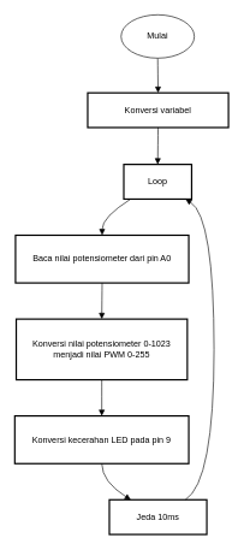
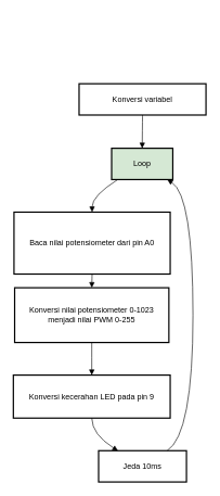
  <mxCell id="0" />
  <mxCell id="1" parent="0" />
  <mxCell id="2" value="Konversi variabel" style="whiteSpace=wrap;strokeWidth=2;" vertex="1" parent="1"><mxGeometry x="121" y="128" width="195" height="48" as="geometry" /></mxCell>
- <mxCell id="3" value="Loop" style="whiteSpace=wrap;strokeWidth=2;" vertex="1" parent="1"><mxGeometry x="171" y="227" width="94" height="48" as="geometry" /></mxCell>
- <mxCell id="4" value="Baca nilai potensiometer dari pin A0" style="whiteSpace=wrap;strokeWidth=2;" vertex="1" parent="1"><mxGeometry x="21" y="325" width="240" height="66" as="geometry" /></mxCell>
+ <mxCell id="3" value="Loop" style="whiteSpace=wrap;strokeWidth=2;fillColor=#d5e8d4;" vertex="1" parent="1"><mxGeometry x="171" y="227" width="94" height="48" as="geometry" /></mxCell>
+ <mxCell id="4" value="Baca nilai potensiometer dari pin A0" style="whiteSpace=wrap;strokeWidth=2;" vertex="1" parent="1"><mxGeometry x="21" y="325" width="240" height="95" as="geometry" /></mxCell>
  <mxCell id="5" value="Konversi nilai potensiometer 0-1023 menjadi nilai PWM 0-255" style="whiteSpace=wrap;strokeWidth=2;" vertex="1" parent="1"><mxGeometry x="22" y="441" width="237" height="84" as="geometry" /></mxCell>
  <mxCell id="6" value="Konversi kecerahan LED pada pin 9" style="whiteSpace=wrap;strokeWidth=2;" vertex="1" parent="1"><mxGeometry x="20" y="575" width="241" height="66" as="geometry" /></mxCell>
  <mxCell id="7" value="Jeda 10ms" style="whiteSpace=wrap;strokeWidth=2;" vertex="1" parent="1"><mxGeometry x="151" y="691" width="135" height="48" as="geometry" /></mxCell>
- <mxCell id="8" value="" style="curved=1;startArrow=none;endArrow=block;exitX=0.5;exitY=1;entryX=0.5;entryY=0.01;rounded=0;exitDx=0;exitDy=0;" edge="1" parent="1" source="15" target="2"><mxGeometry relative="1" as="geometry"><Array as="points" /><mxPoint x="218.5" y="78" as="sourcePoint" /></mxGeometry></mxCell>
  <mxCell id="9" value="" style="curved=1;startArrow=none;endArrow=block;exitX=0.5;exitY=1.02;entryX=0.5;entryY=0;rounded=0;" edge="1" parent="1" source="2" target="3"><mxGeometry relative="1" as="geometry"><Array as="points" /></mxGeometry></mxCell>
  <mxCell id="10" value="" style="curved=1;startArrow=none;endArrow=block;exitX=0.1;exitY=1;entryX=0.5;entryY=0;rounded=0;" edge="1" parent="1" source="3" target="4"><mxGeometry relative="1" as="geometry"><Array as="points"><mxPoint x="141" y="300" /></Array></mxGeometry></mxCell>
  <mxCell id="11" value="" style="curved=1;startArrow=none;endArrow=block;exitX=0.5;exitY=1;entryX=0.5;entryY=0;rounded=0;" edge="1" parent="1" source="4" target="5"><mxGeometry relative="1" as="geometry"><Array as="points" /></mxGeometry></mxCell>
  <mxCell id="12" value="" style="curved=1;startArrow=none;endArrow=block;exitX=0.5;exitY=1;entryX=0.5;entryY=0;rounded=0;" edge="1" parent="1" source="5" target="6"><mxGeometry relative="1" as="geometry"><Array as="points" /></mxGeometry></mxCell>
  <mxCell id="13" value="" style="curved=1;startArrow=none;endArrow=block;exitX=0.5;exitY=1;entryX=0.22;entryY=0;rounded=0;" edge="1" parent="1" source="6" target="7"><mxGeometry relative="1" as="geometry"><Array as="points"><mxPoint x="141" y="666" /></Array></mxGeometry></mxCell>
  <mxCell id="14" value="" style="curved=1;startArrow=none;endArrow=block;exitX=0.78;exitY=0;entryX=0.91;entryY=1;rounded=0;" edge="1" parent="1" source="7" target="3"><mxGeometry relative="1" as="geometry"><Array as="points"><mxPoint x="296" y="666" /><mxPoint x="296" y="300" /></Array></mxGeometry></mxCell>
- <mxCell id="15" value="Mulai" style="ellipse;whiteSpace=wrap;html=1;" vertex="1" parent="1"><mxGeometry x="167.25" y="20" width="101.5" height="60" as="geometry" /></mxCell>
